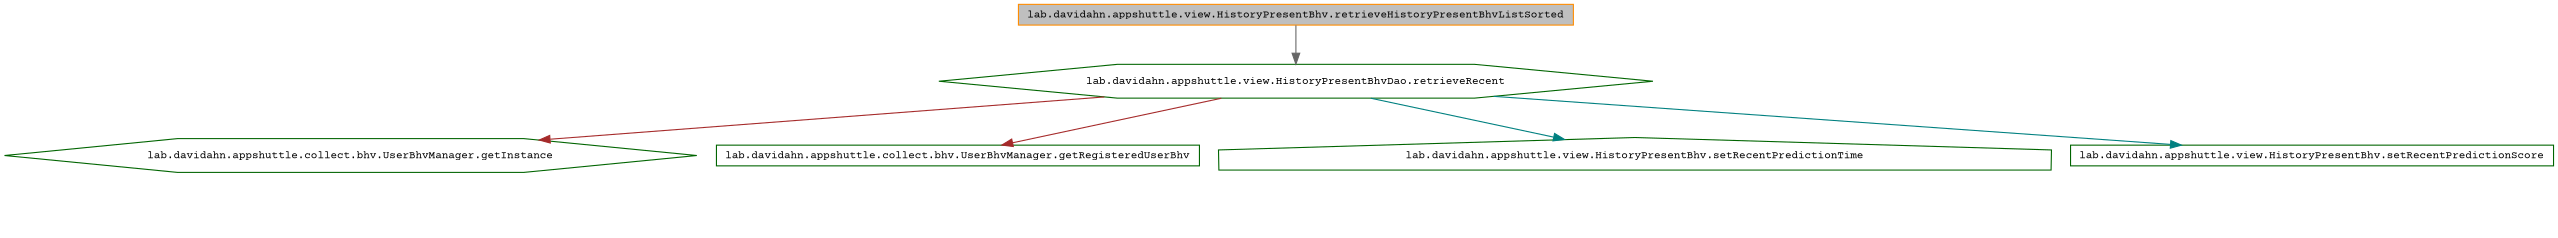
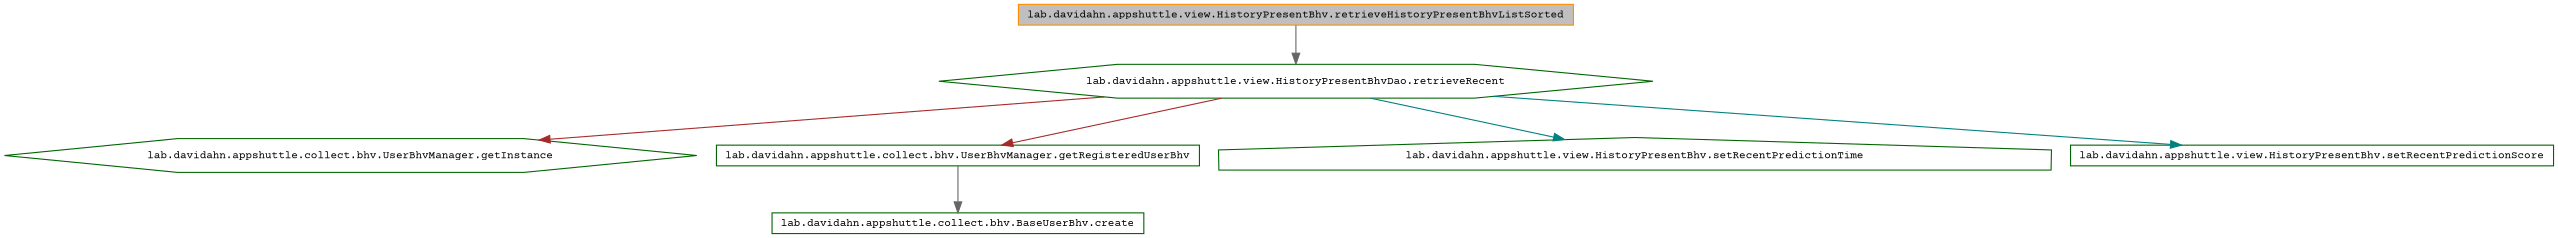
  digraph {
    rankdir=TB
    fontname="Courier Prime"
    node [color=darkgreen fillcolor=white fontname="Courier Prime" fontsize=10 shape=box style=filled]
    edge [color=gray40 fontname="Courier Prime" fontsize=10 labelfontname=Helvetica labelfontsize=10 style=solid]
    n1 [color=darkorange fillcolor=grey75 fontcolor=black height=0.2 label="lab.davidahn.appshuttle.view.HistoryPresentBhv.retrieveHistoryPresentBhvListSorted" width=0.4]
    n2 [height=0.2 label="lab.davidahn.appshuttle.view.HistoryPresentBhvDao.retrieveRecent" shape=hexagon width=0.4]
    n3 [height=0.2 label="lab.davidahn.appshuttle.collect.bhv.UserBhvManager.getInstance" shape=hexagon width=0.4]
    n4 [height=0.2 label="lab.davidahn.appshuttle.collect.bhv.UserBhvManager.getRegisteredUserBhv" width=0.4]
    n5 [height=0.2 label="lab.davidahn.appshuttle.view.HistoryPresentBhv.setRecentPredictionTime" shape=house width=0.4]
    n6 [height=0.2 label="lab.davidahn.appshuttle.view.HistoryPresentBhv.setRecentPredictionScore" width=0.4]
+   n7 [height=0.2 label="lab.davidahn.appshuttle.collect.bhv.BaseUserBhv.create" width=0.4]
    n1 -> n2
    n2 -> n3 [color=brown]
    n2 -> n4 [color=brown]
    n2 -> n5 [color=teal]
    n2 -> n6 [color=teal]
+   n4 -> n7
  }
